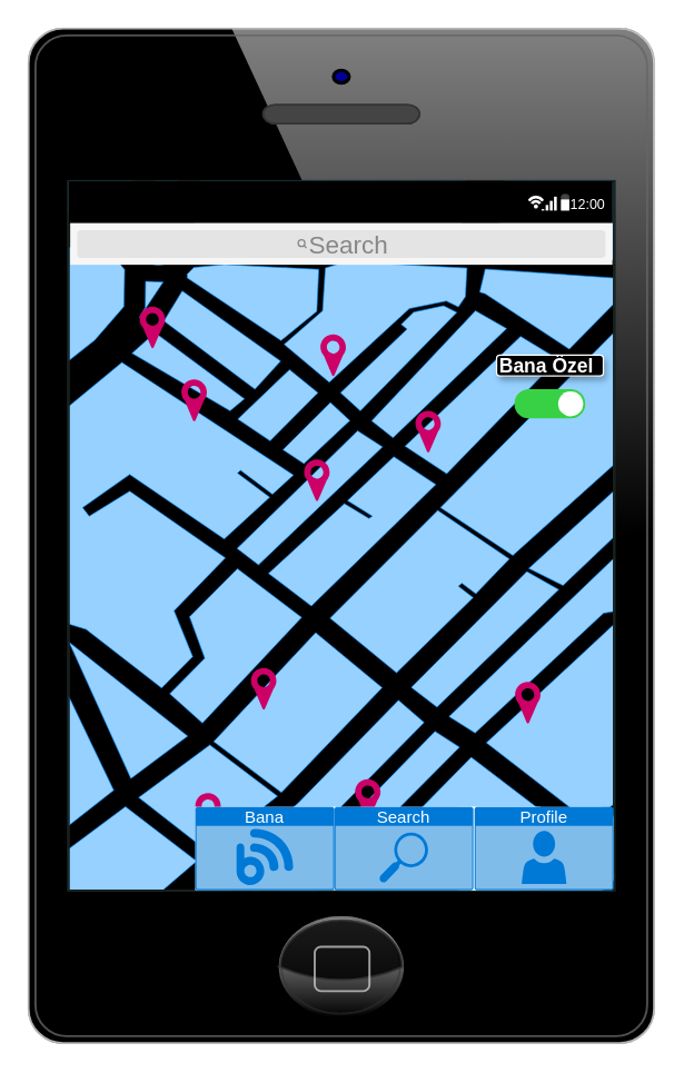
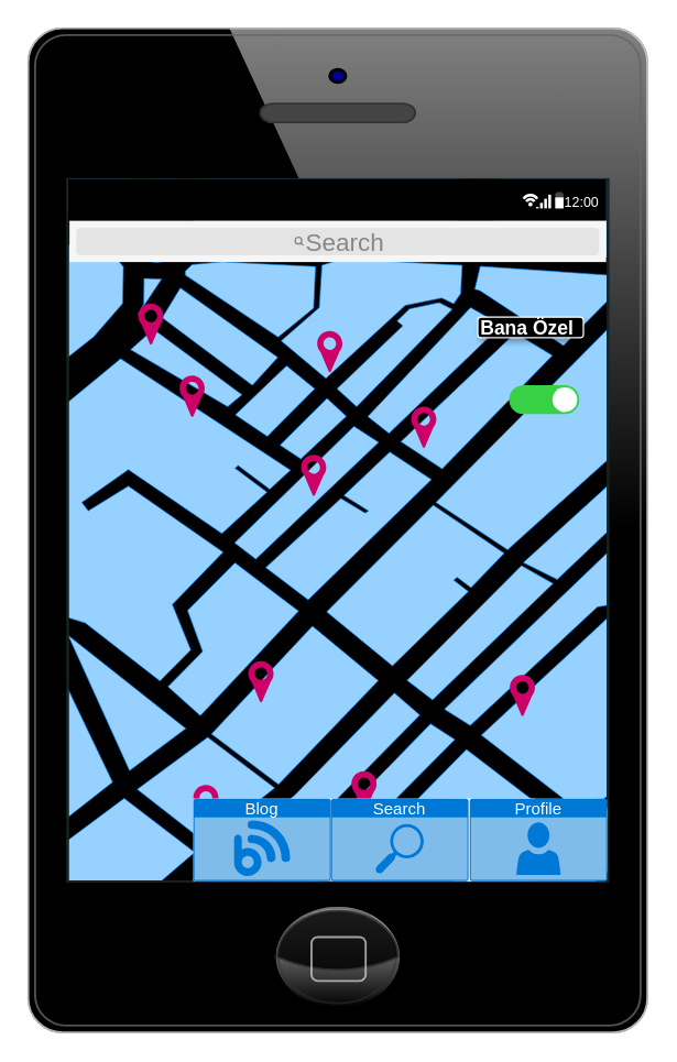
  <mxCell id="0" />
  <mxCell id="1" parent="0" />
  <mxCell id="2" value="" style="verticalLabelPosition=bottom;verticalAlign=top;html=1;shadow=0;dashed=0;strokeWidth=1;shape=mxgraph.ios.iPhone;bgStyle=bgGreen;fillColor=#aaaaaa;sketch=0;" vertex="1" parent="1"><mxGeometry x="20" y="20" width="450" height="730" as="geometry" /></mxCell>
  <mxCell id="3" value="" style="verticalLabelPosition=bottom;verticalAlign=top;html=1;shadow=0;dashed=0;strokeWidth=1;shape=mxgraph.ios.iBgMap;strokeColor=#18211b;strokeColor2=#008cff;fillColor2=#96D1FF;fillColor=#000000;" vertex="1" parent="1"><mxGeometry x="49.15" y="130" width="391.7" height="510" as="geometry" /></mxCell>
  <mxCell id="4" value="" style="sketch=0;html=1;aspect=fixed;strokeColor=none;shadow=0;fillColor=#CC0066;verticalAlign=top;labelPosition=center;verticalLabelPosition=bottom;shape=mxgraph.gcp2.maps_api;fillStyle=auto;" vertex="1" parent="1"><mxGeometry x="130" y="272.5" width="18.3" height="30" as="geometry" /></mxCell>
  <mxCell id="5" value="" style="sketch=0;html=1;aspect=fixed;strokeColor=none;shadow=0;fillColor=#CC0066;verticalAlign=top;labelPosition=center;verticalLabelPosition=bottom;shape=mxgraph.gcp2.maps_api;fillStyle=auto;" vertex="1" parent="1"><mxGeometry x="370" y="490" width="18.3" height="30" as="geometry" /></mxCell>
  <mxCell id="6" value="" style="sketch=0;html=1;aspect=fixed;strokeColor=none;shadow=0;fillColor=#CC0066;verticalAlign=top;labelPosition=center;verticalLabelPosition=bottom;shape=mxgraph.gcp2.maps_api;fillStyle=auto;" vertex="1" parent="1"><mxGeometry x="218.3" y="330" width="18.3" height="30" as="geometry" /></mxCell>
  <mxCell id="7" value="" style="sketch=0;html=1;aspect=fixed;strokeColor=none;shadow=0;fillColor=#CC0066;verticalAlign=top;labelPosition=center;verticalLabelPosition=bottom;shape=mxgraph.gcp2.maps_api;fillStyle=auto;" vertex="1" parent="1"><mxGeometry x="100" y="220" width="18.3" height="30" as="geometry" /></mxCell>
  <mxCell id="8" value="" style="sketch=0;html=1;aspect=fixed;strokeColor=none;shadow=0;fillColor=#CC0066;verticalAlign=top;labelPosition=center;verticalLabelPosition=bottom;shape=mxgraph.gcp2.maps_api;fillStyle=auto;" vertex="1" parent="1"><mxGeometry x="298.3" y="295" width="18.3" height="30" as="geometry" /></mxCell>
  <mxCell id="9" value="" style="sketch=0;html=1;aspect=fixed;strokeColor=none;shadow=0;fillColor=#CC0066;verticalAlign=top;labelPosition=center;verticalLabelPosition=bottom;shape=mxgraph.gcp2.maps_api;fillStyle=auto;" vertex="1" parent="1"><mxGeometry x="180" y="480" width="18.3" height="30" as="geometry" /></mxCell>
  <mxCell id="10" value="" style="sketch=0;html=1;aspect=fixed;strokeColor=none;shadow=0;fillColor=#CC0066;verticalAlign=top;labelPosition=center;verticalLabelPosition=bottom;shape=mxgraph.gcp2.maps_api;fillStyle=auto;" vertex="1" parent="1"><mxGeometry x="230" y="240" width="18.3" height="30" as="geometry" /></mxCell>
  <mxCell id="11" value="" style="sketch=0;html=1;aspect=fixed;strokeColor=none;shadow=0;fillColor=#CC0066;verticalAlign=top;labelPosition=center;verticalLabelPosition=bottom;shape=mxgraph.gcp2.maps_api;fillStyle=auto;" vertex="1" parent="1"><mxGeometry x="254.9" y="560" width="18.3" height="30" as="geometry" /></mxCell>
- <mxCell id="12" value="&lt;b&gt;&lt;font style=&quot;font-size: 14px;&quot;&gt;Bana Özel&lt;/font&gt;&lt;/b&gt;" style="strokeWidth=1;html=1;shadow=1;dashed=0;shape=mxgraph.ios.iTextInput;buttonText=;fontSize=8;whiteSpace=wrap;align=left;fillColor=#000000;fontColor=#FFFFFF;strokeColor=#FFFFFF;gradientColor=none;textShadow=1;" vertex="1" parent="1"><mxGeometry x="356.7" y="255" width="76.8" height="15" as="geometry" /></mxCell>
+ <mxCell id="12" value="&lt;b&gt;&lt;font style=&quot;font-size: 14px;&quot;&gt;Bana Özel&lt;/font&gt;&lt;/b&gt;" style="strokeWidth=1;html=1;shadow=1;dashed=0;shape=mxgraph.ios.iTextInput;buttonText=;fontSize=8;whiteSpace=wrap;align=left;fillColor=#000000;fontColor=#FFFFFF;strokeColor=#FFFFFF;gradientColor=none;textShadow=1;" vertex="1" parent="1"><mxGeometry x="346.7" y="230" width="76.8" height="15" as="geometry" /></mxCell>
  <mxCell id="13" value="" style="sketch=0;html=1;aspect=fixed;strokeColor=none;shadow=0;fillColor=#CC0066;verticalAlign=top;labelPosition=center;verticalLabelPosition=bottom;shape=mxgraph.gcp2.maps_api;fillStyle=auto;" vertex="1" parent="1"><mxGeometry x="140" y="570" width="18.3" height="30" as="geometry" /></mxCell>
  <mxCell id="14" value="" style="html=1;verticalLabelPosition=bottom;labelBackgroundColor=#ffffff;verticalAlign=top;shadow=0;dashed=0;strokeWidth=1;shape=mxgraph.ios7ui.onOffButton;buttonState=on;strokeColor=#38D145;strokeColor2=#aaaaaa;fillColor=#38D145;fillColor2=#ffffff;" vertex="1" parent="1"><mxGeometry x="370" y="280" width="50" height="20" as="geometry" /></mxCell>
  <mxCell id="15" value="" style="rounded=0;whiteSpace=wrap;html=1;strokeColor=none;" vertex="1" parent="1"><mxGeometry x="268.3" y="580" width="120" height="60" as="geometry" /></mxCell>
  <mxCell id="16" value="" style="rounded=1;whiteSpace=wrap;html=1;strokeColor=none;" vertex="1" parent="1"><mxGeometry x="320.85" y="580" width="120" height="60" as="geometry" /></mxCell>
  <mxCell id="17" value="" style="rounded=0;whiteSpace=wrap;html=1;strokeColor=none;" vertex="1" parent="1"><mxGeometry x="140" y="580" width="128.3" height="60" as="geometry" /></mxCell>
- <mxCell id="18" value="Bana" style="html=1;whiteSpace=wrap;strokeColor=none;fillColor=#0079D6;labelPosition=center;verticalLabelPosition=middle;verticalAlign=top;align=center;fontSize=12;outlineConnect=0;spacingTop=-6;fontColor=#FFFFFF;sketch=0;shape=mxgraph.sitemap.blog;" vertex="1" parent="1"><mxGeometry x="140" y="580" width="100" height="60" as="geometry" /></mxCell>
+ <mxCell id="18" value="Blog" style="html=1;whiteSpace=wrap;strokeColor=none;fillColor=#0079D6;labelPosition=center;verticalLabelPosition=middle;verticalAlign=top;align=center;fontSize=12;outlineConnect=0;spacingTop=-6;fontColor=#FFFFFF;sketch=0;shape=mxgraph.sitemap.blog;" vertex="1" parent="1"><mxGeometry x="140" y="580" width="100" height="60" as="geometry" /></mxCell>
  <mxCell id="19" value="Search" style="html=1;whiteSpace=wrap;strokeColor=none;fillColor=#0079D6;labelPosition=center;verticalLabelPosition=middle;verticalAlign=top;align=center;fontSize=12;outlineConnect=0;spacingTop=-6;fontColor=#FFFFFF;sketch=0;shape=mxgraph.sitemap.search;" vertex="1" parent="1"><mxGeometry x="240" y="580" width="100" height="60" as="geometry" /></mxCell>
  <mxCell id="20" value="Profile" style="html=1;whiteSpace=wrap;strokeColor=none;fillColor=#0079D6;labelPosition=center;verticalLabelPosition=middle;verticalAlign=top;align=center;fontSize=12;outlineConnect=0;spacingTop=-6;fontColor=#FFFFFF;sketch=0;shape=mxgraph.sitemap.profile;" vertex="1" parent="1"><mxGeometry x="340.85" y="580" width="100" height="60" as="geometry" /></mxCell>
  <mxCell id="21" value="" style="strokeWidth=1;html=1;shadow=0;dashed=0;shape=mxgraph.android.statusBar;align=center;fillColor=#000000;strokeColor=#ffffff;fontColor=#ffffff;fontSize=10;sketch=0;" vertex="1" parent="1"><mxGeometry x="49.15" y="130" width="390.85" height="30" as="geometry" /></mxCell>
  <mxCell id="22" value="" style="shape=rect;fillColor=#F6F6F6;strokeColor=none;" vertex="1" parent="1"><mxGeometry x="50" y="160" width="390" height="30" as="geometry" /></mxCell>
  <mxCell id="23" value="" style="html=1;strokeWidth=1;shadow=0;dashed=0;shape=mxgraph.ios7ui.marginRect;rx=3;ry=3;rectMargin=5;fillColor=#E4E4E4;strokeColor=none;" vertex="1" parent="22"><mxGeometry width="390" height="30" as="geometry" /></mxCell>
  <mxCell id="24" value="Search" style="shape=mxgraph.ios7.icons.looking_glass;strokeColor=#878789;fillColor=none;fontColor=#878789;labelPosition=right;verticalLabelPosition=middle;align=left;verticalAlign=middle;fontSize=18;fontStyle=0;spacingTop=2;sketch=0;html=1;" vertex="1" parent="22"><mxGeometry x="0.5" y="0.5" width="6" height="6" relative="1" as="geometry"><mxPoint x="-31" y="-3" as="offset" /></mxGeometry></mxCell>
